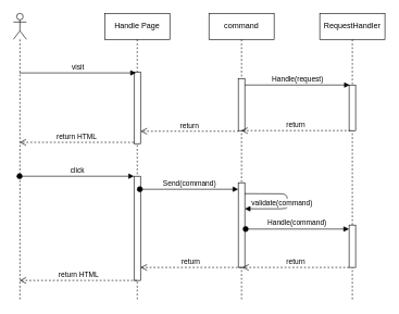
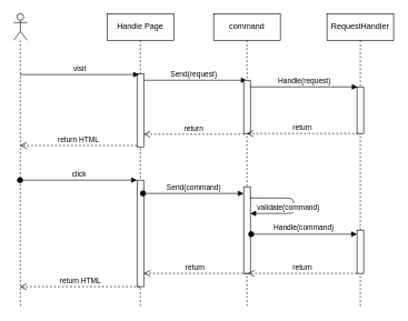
  <mxCell id="0" />
  <mxCell id="1" parent="0" />
  <mxCell id="2" value="Handle Page" style="shape=umlLifeline;perimeter=lifelinePerimeter;whiteSpace=wrap;html=1;container=1;collapsible=0;recursiveResize=0;outlineConnect=0;" vertex="1" parent="1"><mxGeometry x="160" y="20" width="100" height="440" as="geometry" /></mxCell>
  <mxCell id="3" value="" style="html=1;points=[];perimeter=orthogonalPerimeter;" vertex="1" parent="2"><mxGeometry x="45" y="250" width="10" height="160" as="geometry" /></mxCell>
+ <mxCell id="4" value="Send(request)" style="html=1;verticalAlign=bottom;endArrow=block;" edge="1" parent="1" source="2" target="6"><mxGeometry width="80" relative="1" as="geometry"><mxPoint x="550" y="270" as="sourcePoint" /><mxPoint x="370" y="110" as="targetPoint" /><Array as="points"><mxPoint x="330" y="120" /></Array></mxGeometry></mxCell>
  <mxCell id="5" value="" style="html=1;points=[];perimeter=orthogonalPerimeter;" vertex="1" parent="1"><mxGeometry x="205" y="110" width="10" height="110" as="geometry" /></mxCell>
  <mxCell id="6" value="command" style="shape=umlLifeline;perimeter=lifelinePerimeter;whiteSpace=wrap;html=1;container=1;collapsible=0;recursiveResize=0;outlineConnect=0;" vertex="1" parent="1"><mxGeometry x="320" y="20" width="100" height="440" as="geometry" /></mxCell>
  <mxCell id="7" value="" style="html=1;points=[];perimeter=orthogonalPerimeter;" vertex="1" parent="6"><mxGeometry x="45" y="100" width="10" height="80" as="geometry" /></mxCell>
  <mxCell id="8" value="" style="html=1;points=[];perimeter=orthogonalPerimeter;" vertex="1" parent="6"><mxGeometry x="45" y="260" width="10" height="130" as="geometry" /></mxCell>
  <mxCell id="9" value="validate(command)" style="html=1;verticalAlign=bottom;endArrow=block;exitX=0.967;exitY=0.129;exitDx=0;exitDy=0;exitPerimeter=0;" edge="1" parent="6" source="8" target="8"><mxGeometry x="0.247" width="80" relative="1" as="geometry"><mxPoint x="30" y="250" as="sourcePoint" /><mxPoint x="110" y="250" as="targetPoint" /><Array as="points"><mxPoint x="120" y="277" /><mxPoint x="120" y="290" /><mxPoint x="120" y="300" /></Array><mxPoint as="offset" /></mxGeometry></mxCell>
  <mxCell id="10" value="" style="shape=umlLifeline;participant=umlActor;perimeter=lifelinePerimeter;whiteSpace=wrap;html=1;container=1;collapsible=0;recursiveResize=0;verticalAlign=top;spacingTop=36;outlineConnect=0;" vertex="1" parent="1"><mxGeometry x="20" y="20" width="20" height="440" as="geometry" /></mxCell>
  <mxCell id="11" value="visit" style="html=1;verticalAlign=bottom;endArrow=block;entryX=0.3;entryY=0.013;entryDx=0;entryDy=0;entryPerimeter=0;" edge="1" parent="1" source="10" target="5"><mxGeometry width="80" relative="1" as="geometry"><mxPoint x="70" y="110" as="sourcePoint" /><mxPoint x="150" y="110" as="targetPoint" /></mxGeometry></mxCell>
  <mxCell id="12" value="RequestHandler" style="shape=umlLifeline;perimeter=lifelinePerimeter;whiteSpace=wrap;html=1;container=1;collapsible=0;recursiveResize=0;outlineConnect=0;" vertex="1" parent="1"><mxGeometry x="490" y="20" width="100" height="440" as="geometry" /></mxCell>
  <mxCell id="13" value="" style="html=1;points=[];perimeter=orthogonalPerimeter;" vertex="1" parent="12"><mxGeometry x="45" y="110" width="10" height="70" as="geometry" /></mxCell>
  <mxCell id="14" value="" style="html=1;points=[];perimeter=orthogonalPerimeter;" vertex="1" parent="12"><mxGeometry x="45" y="325" width="10" height="65" as="geometry" /></mxCell>
  <mxCell id="15" value="Handle(request)" style="html=1;verticalAlign=bottom;endArrow=block;entryX=0.1;entryY=0;entryDx=0;entryDy=0;entryPerimeter=0;" edge="1" parent="1" source="7" target="13"><mxGeometry width="80" relative="1" as="geometry"><mxPoint x="380" y="130" as="sourcePoint" /><mxPoint x="460" y="130" as="targetPoint" /></mxGeometry></mxCell>
  <mxCell id="16" value="return" style="html=1;verticalAlign=bottom;endArrow=open;dashed=1;endSize=8;exitX=0.2;exitY=1;exitDx=0;exitDy=0;exitPerimeter=0;" edge="1" parent="1" source="13" target="6"><mxGeometry relative="1" as="geometry"><mxPoint x="490" y="270" as="sourcePoint" /><mxPoint x="410" y="270" as="targetPoint" /></mxGeometry></mxCell>
  <mxCell id="17" value="return" style="html=1;verticalAlign=bottom;endArrow=open;dashed=1;endSize=8;" edge="1" parent="1" target="5"><mxGeometry relative="1" as="geometry"><mxPoint x="366" y="201" as="sourcePoint" /><mxPoint x="410" y="270" as="targetPoint" /></mxGeometry></mxCell>
  <mxCell id="18" value="return HTML" style="html=1;verticalAlign=bottom;endArrow=open;dashed=1;endSize=8;exitX=0;exitY=0.982;exitDx=0;exitDy=0;exitPerimeter=0;" edge="1" parent="1" source="5" target="10"><mxGeometry relative="1" as="geometry"><mxPoint x="170" y="219" as="sourcePoint" /><mxPoint x="90" y="219" as="targetPoint" /></mxGeometry></mxCell>
  <mxCell id="19" value="click" style="html=1;verticalAlign=bottom;startArrow=oval;endArrow=block;startSize=8;" edge="1" target="3" parent="1" source="10"><mxGeometry relative="1" as="geometry"><mxPoint x="145" y="270" as="sourcePoint" /></mxGeometry></mxCell>
  <mxCell id="20" value="Send(command)" style="html=1;verticalAlign=bottom;startArrow=oval;endArrow=block;startSize=8;" edge="1" target="8" parent="1"><mxGeometry relative="1" as="geometry"><mxPoint x="214" y="290" as="sourcePoint" /><Array as="points"><mxPoint x="260" y="290" /></Array></mxGeometry></mxCell>
  <mxCell id="21" value="Handle(command)" style="html=1;verticalAlign=bottom;startArrow=oval;endArrow=block;startSize=8;exitX=1.133;exitY=0.547;exitDx=0;exitDy=0;exitPerimeter=0;" edge="1" target="14" parent="1" source="8"><mxGeometry relative="1" as="geometry"><mxPoint x="475" y="330" as="sourcePoint" /><Array as="points" /></mxGeometry></mxCell>
  <mxCell id="22" value="return" style="html=1;verticalAlign=bottom;endArrow=open;dashed=1;endSize=8;" edge="1" parent="1" source="14"><mxGeometry relative="1" as="geometry"><mxPoint x="500" y="410" as="sourcePoint" /><mxPoint x="371" y="410" as="targetPoint" /></mxGeometry></mxCell>
  <mxCell id="23" value="return" style="html=1;verticalAlign=bottom;endArrow=open;dashed=1;endSize=8;" edge="1" parent="1" target="3"><mxGeometry relative="1" as="geometry"><mxPoint x="370" y="410" as="sourcePoint" /><mxPoint x="290" y="410" as="targetPoint" /></mxGeometry></mxCell>
  <mxCell id="24" value="return HTML" style="html=1;verticalAlign=bottom;endArrow=open;dashed=1;endSize=8;" edge="1" parent="1" source="2" target="10"><mxGeometry relative="1" as="geometry"><mxPoint x="180" y="420" as="sourcePoint" /><mxPoint x="100" y="420" as="targetPoint" /><Array as="points"><mxPoint x="140" y="430" /></Array></mxGeometry></mxCell>
